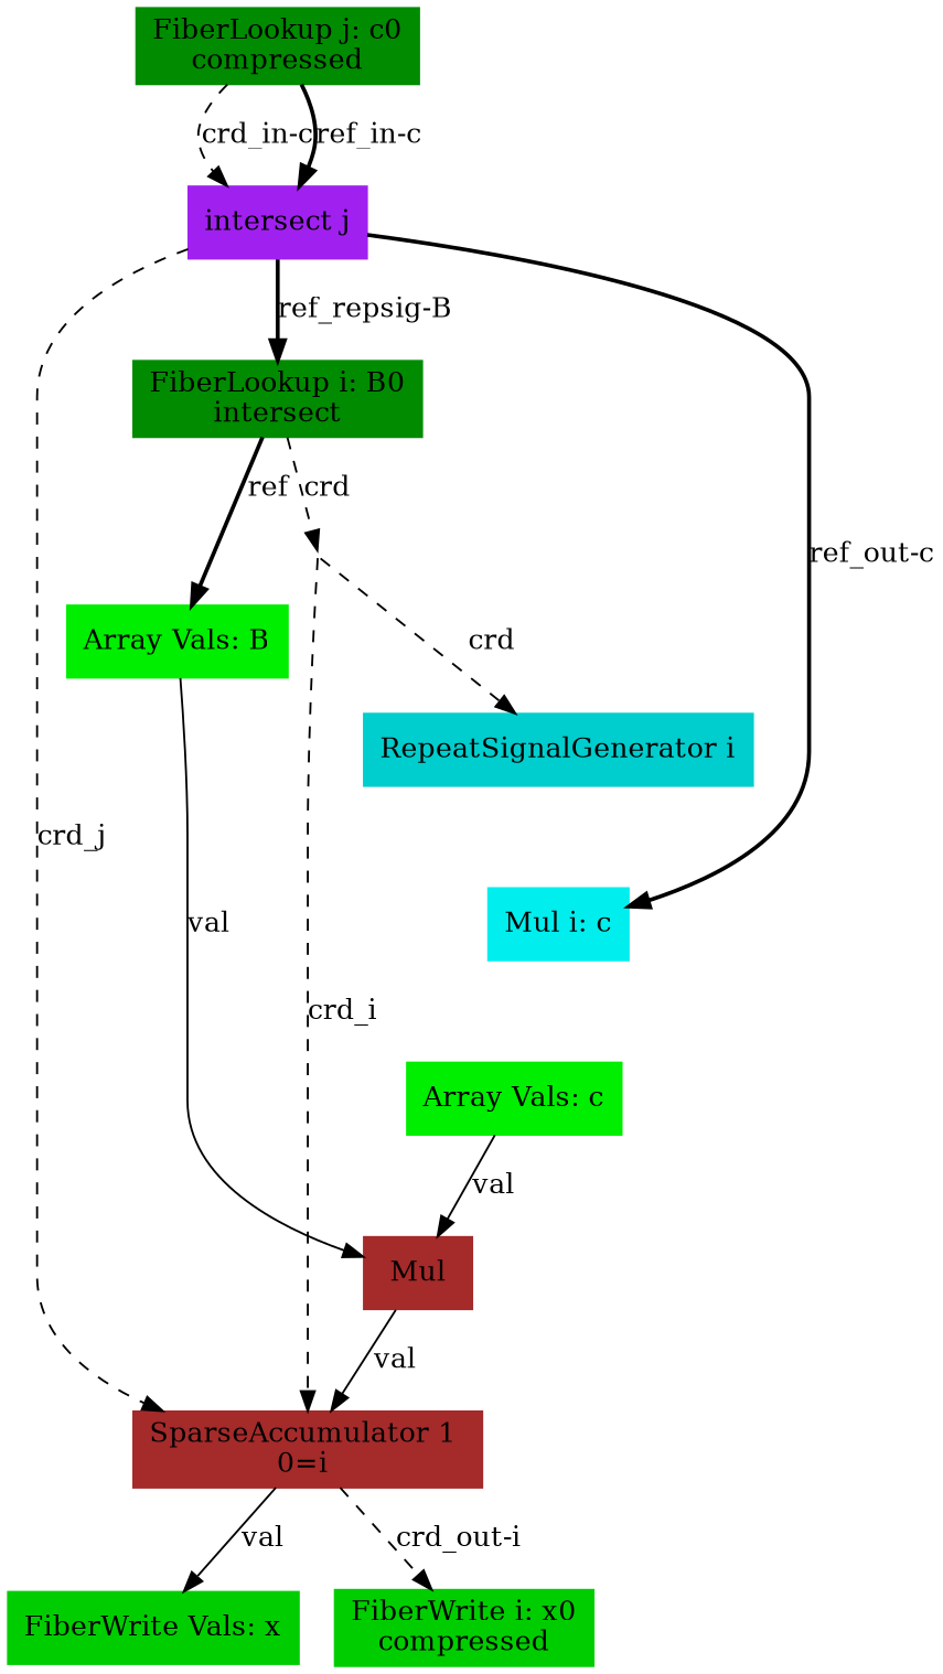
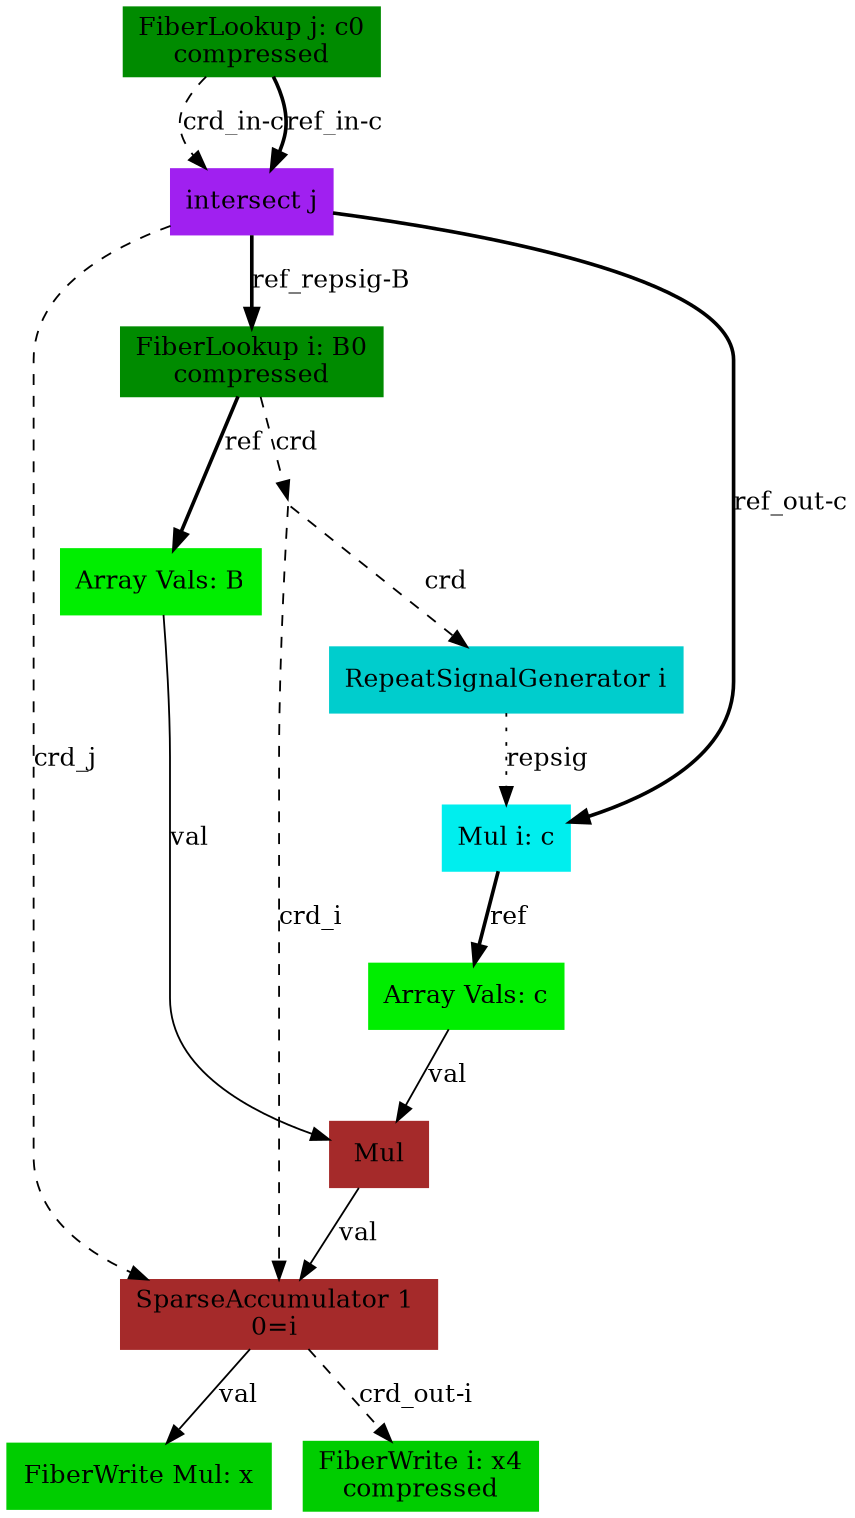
  digraph {
    node [color=brown shape=box style=filled type=fiberlookup]
    edge [style=dashed type=crd]
    n1 [color=purple index=j label="intersect j" type=intersect]
    n2 [in0=i label="SparseAccumulator 1 \n0=i " order=1 type=spaccumulator]
-   n3 [color=green4 format=compressed index=i label="FiberLookup i: B0\nintersect" root=false src=true tensor=B]
+   n3 [color=green4 format=compressed index=i label="FiberLookup i: B0\ncompressed" root=false src=true tensor=B]
    n4 [color=cyan2 index=i label="Mul i: c" root=false tensor=c type=repeat]
-   n5 [color=green3 label="FiberWrite Vals: x" sink=true tensor=x type=fiberwrite]
-   n6 [color=green3 crdsize=B0_dim format=compressed index=i label="FiberWrite i: x0\ncompressed" segsize=2 sink=true tensor=x type=fiberwrite]
+   n5 [color=green3 label="FiberWrite Mul: x" sink=true tensor=x type=fiberwrite]
+   n6 [color=green3 crdsize=B0_dim format=compressed index=i label="FiberWrite i: x4\ncompressed" segsize=2 sink=true tensor=x type=fiberwrite]
    8 [shape=point style=invis type=broadcast color=""]
    n8 [color=green2 label="Array Vals: B" tensor=B type=arrayvals]
    n9 [color=green2 label="Array Vals: c" tensor=c type=arrayvals]
    n10 [color=cyan3 index=i label="RepeatSignalGenerator i" type=repsiggen]
    n11 [label=Mul type=mul]
    n12 [color=green4 format=compressed index=j label="FiberLookup j: c0\ncompressed" root=true src=true tensor=c]
    n1 -> n2 [label=crd_j]
    n1 -> n3 [label="ref_repsig-B" style=bold type=ref]
    n1 -> n4 [label="ref_out-c" style=bold type=ref]
    n2 -> n5 [label=val type=val style=""]
    n2 -> n6 [label="crd_out-i"]
    n3 -> 8 [label=crd]
    n3 -> n8 [label=ref style=bold type=ref]
+   n4 -> n9 [label=ref style=bold type=ref]
    8 -> n2 [label=crd_i]
    8 -> n10 [label=crd]
    n8 -> n11 [label=val type=val style=""]
    n9 -> n11 [label=val type=val style=""]
+   n10 -> n4 [label=repsig style=dotted type=repsig]
    n11 -> n2 [label=val type=val style=""]
    n12 -> n1 [label="crd_in-c"]
    n12 -> n1 [label="ref_in-c" style=bold type=ref]
  }
